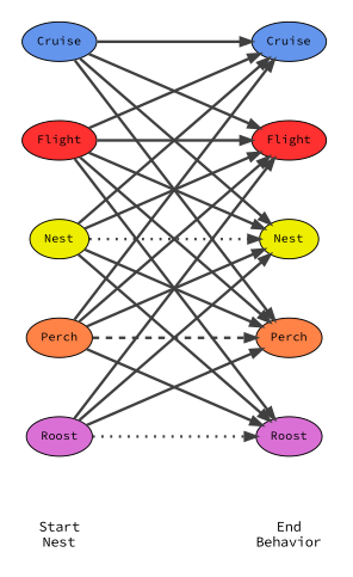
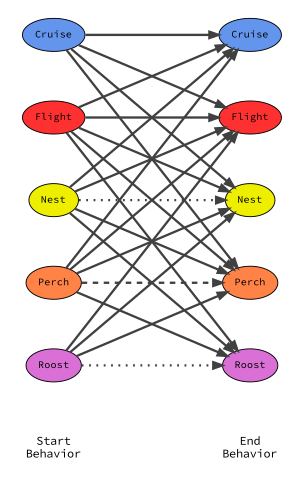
  digraph {
    color=black
    forcelabels=true
    nodesep=.75
    rankdir=LR
    ranksep=1.9
    fontname="Source Code Pro"
    node [fontname="Source Code Pro" fontsize=11 shape=oval style=filled]
    edge [color=grey25 dir=front penwidth=2.5 style=solid fontname="Source Code Pro"]
-   n1 [fontsize=13 label="Start\nNest" shape=plaintext style=""]
+   n1 [fontsize=13 label="Start\nBehavior" shape=plaintext style=""]
    n2 [fontsize=13 label="End\nBehavior" shape=plaintext style=""]
    n3 [fillcolor=CornFlowerBlue label=Cruise]
    n4 [fillcolor=CornFlowerBlue label=Cruise]
    n5 [fillcolor=FireBrick1 label=Flight]
    n6 [fillcolor=FireBrick1 label=Flight]
    n7 [fillcolor=Yellow2 label=Nest]
    n8 [fillcolor=Yellow2 label=Nest]
    n9 [fillcolor=Sienna1 label=Perch]
    n10 [fillcolor=Sienna1 label=Perch]
    n11 [fillcolor=Orchid label=Roost]
    n12 [fillcolor=Orchid label=Roost]
    subgraph cluster_1 {
      color=invis
      n1
      n2
    }
    subgraph cluster_2 {
      color=invis
      n3
      n4
    }
    subgraph cluster_3 {
      color=invis
      n5
      n6
    }
    subgraph cluster_4 {
      color=invis
      n7
      n8
    }
    subgraph cluster_5 {
      color=invis
      n9
      n10
    }
    subgraph cluster_6 {
      color=invis
      n11
      n12
    }
    n1 -> n2 [style=invis]
    n3 -> n4
    n3 -> n6
    n3 -> n8
    n3 -> n10
    n3 -> n12 [arrowhead=none color=invis]
    n5 -> n4
    n5 -> n6
    n5 -> n8
    n5 -> n10
    n5 -> n12
    n7 -> n4
    n7 -> n6
    n7 -> n8 [style=dotted]
    n7 -> n10
    n7 -> n12
    n9 -> n4
    n9 -> n6
    n9 -> n8
    n9 -> n10 [color=gray25 style=dashed]
    n9 -> n12
    n11 -> n6
    n11 -> n8
    n11 -> n10
    n11 -> n12 [color=gray25 style=dotted]
  }
